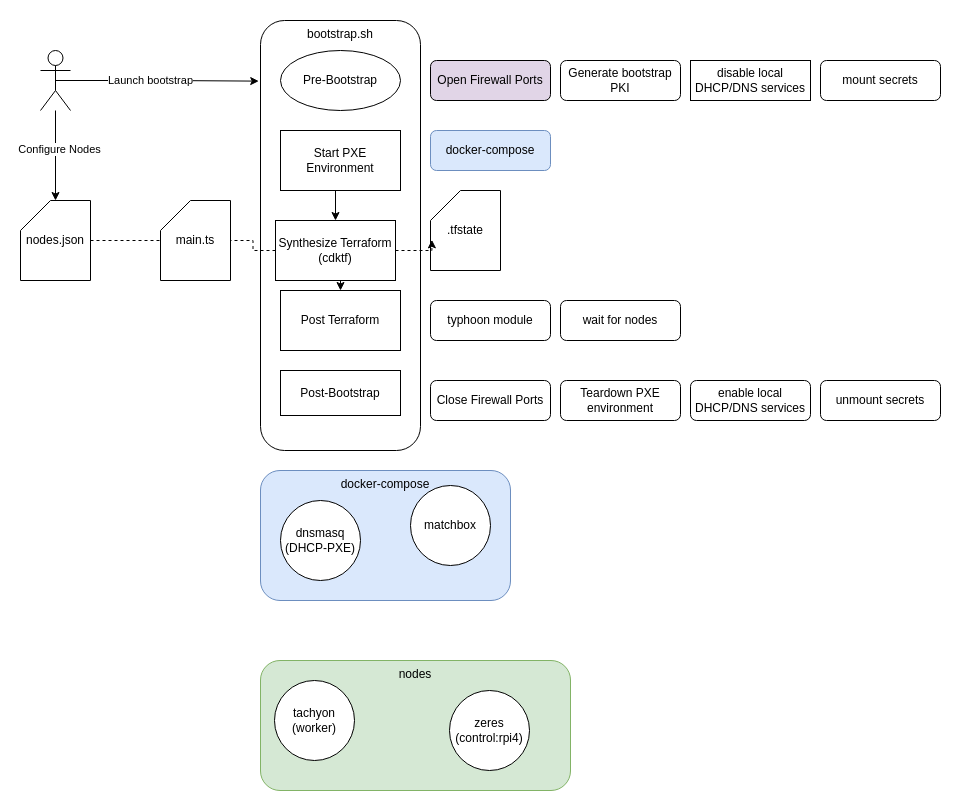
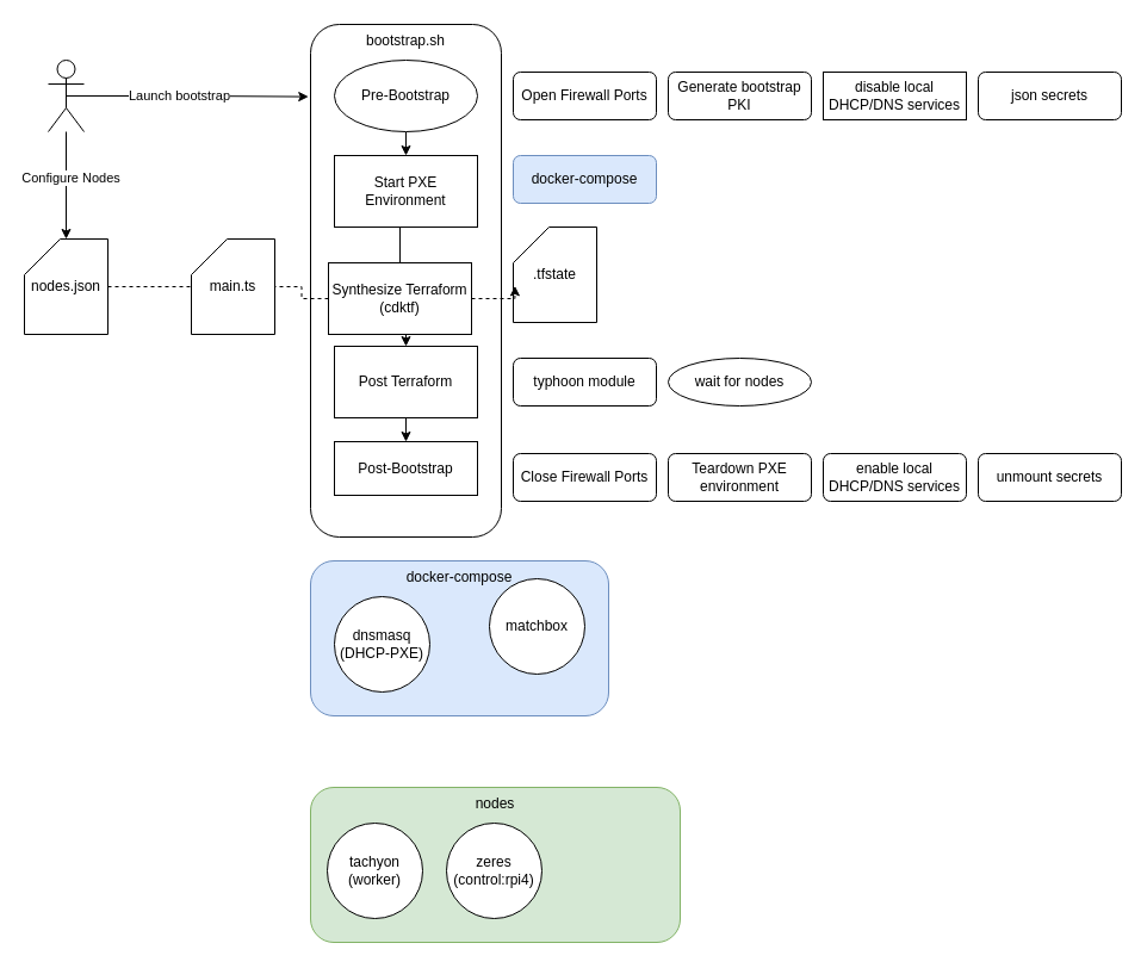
  <mxCell id="0" />
  <mxCell id="1" parent="0" />
  <mxCell id="2" value="nodes" style="rounded=1;whiteSpace=wrap;html=1;horizontal=1;verticalAlign=top;fillColor=#d5e8d4;strokeColor=#82b366;" vertex="1" parent="1"><mxGeometry x="260" y="660" width="310" height="130" as="geometry" /></mxCell>
  <mxCell id="3" value="docker-compose" style="rounded=1;whiteSpace=wrap;html=1;horizontal=1;verticalAlign=top;fillColor=#dae8fc;strokeColor=#6c8ebf;" vertex="1" parent="1"><mxGeometry x="260" y="470" width="250" height="130" as="geometry" /></mxCell>
  <mxCell id="4" value="bootstrap.sh" style="rounded=1;whiteSpace=wrap;html=1;horizontal=1;verticalAlign=top;fillColor=none;" vertex="1" parent="1"><mxGeometry x="260" y="20" width="160" height="430" as="geometry" /></mxCell>
  <mxCell id="5" value="" style="edgeStyle=orthogonalEdgeStyle;rounded=0;orthogonalLoop=1;jettySize=auto;html=1;" edge="1" parent="1" source="7" target="18"><mxGeometry relative="1" as="geometry" /></mxCell>
  <mxCell id="6" value="Configure Nodes" style="edgeLabel;html=1;align=center;verticalAlign=middle;resizable=0;points=[];" vertex="1" connectable="0" parent="5"><mxGeometry x="-0.164" y="3" relative="1" as="geometry"><mxPoint as="offset" /></mxGeometry></mxCell>
  <mxCell id="7" value="&lt;div&gt;&lt;br&gt;&lt;/div&gt;&lt;div&gt;&lt;br&gt;&lt;/div&gt;" style="shape=umlActor;verticalLabelPosition=bottom;verticalAlign=middle;html=1;outlineConnect=0;horizontal=0;" vertex="1" parent="1"><mxGeometry x="40" y="50" width="30" height="60" as="geometry" /></mxCell>
+ <mxCell id="8" style="edgeStyle=orthogonalEdgeStyle;rounded=0;orthogonalLoop=1;jettySize=auto;html=1;exitX=0.5;exitY=1;exitDx=0;exitDy=0;entryX=0.5;entryY=0;entryDx=0;entryDy=0;" edge="1" parent="1" source="9" target="12"><mxGeometry relative="1" as="geometry" /></mxCell>
  <mxCell id="9" value="Pre-Bootstrap" style="ellipse;whiteSpace=wrap;html=1;" vertex="1" parent="1"><mxGeometry x="280" y="50" width="120" height="60" as="geometry" /></mxCell>
  <mxCell id="10" value="Post-Bootstrap" style="rounded=0;whiteSpace=wrap;html=1;" vertex="1" parent="1"><mxGeometry x="280" y="370" width="120" height="45" as="geometry" /></mxCell>
- <mxCell id="11" style="edgeStyle=orthogonalEdgeStyle;rounded=0;orthogonalLoop=1;jettySize=auto;html=1;exitX=0.5;exitY=1;exitDx=0;exitDy=0;entryX=0.5;entryY=0;entryDx=0;entryDy=0;" edge="1" parent="1" source="12" target="14"><mxGeometry relative="1" as="geometry" /></mxCell>
+ <mxCell id="11" style="edgeStyle=orthogonalEdgeStyle;rounded=0;orthogonalLoop=1;jettySize=auto;html=1;exitX=0.5;exitY=1;exitDx=0;exitDy=0;entryX=0.5;entryY=0;entryDx=0;entryDy=0;endArrow=none;" edge="1" parent="1" source="12" target="14"><mxGeometry relative="1" as="geometry" /></mxCell>
  <mxCell id="12" value="Start PXE Environment" style="rounded=0;whiteSpace=wrap;html=1;" vertex="1" parent="1"><mxGeometry x="280" y="130" width="120" height="60" as="geometry" /></mxCell>
  <mxCell id="13" style="edgeStyle=orthogonalEdgeStyle;rounded=0;orthogonalLoop=1;jettySize=auto;html=1;exitX=0.5;exitY=1;exitDx=0;exitDy=0;entryX=0.5;entryY=0;entryDx=0;entryDy=0;" edge="1" parent="1" source="14" target="16"><mxGeometry relative="1" as="geometry" /></mxCell>
  <mxCell id="14" value="&lt;div&gt;Synthesize Terraform&lt;/div&gt;&lt;div&gt;(cdktf)&lt;br&gt;&lt;/div&gt;" style="rounded=0;whiteSpace=wrap;html=1;" vertex="1" parent="1"><mxGeometry x="275" y="220" width="120" height="60" as="geometry" /></mxCell>
+ <mxCell id="15" style="edgeStyle=orthogonalEdgeStyle;rounded=0;orthogonalLoop=1;jettySize=auto;html=1;exitX=0.5;exitY=1;exitDx=0;exitDy=0;entryX=0.5;entryY=0;entryDx=0;entryDy=0;" edge="1" parent="1" source="16" target="10"><mxGeometry relative="1" as="geometry"><mxPoint x="340" y="370" as="targetPoint" /></mxGeometry></mxCell>
  <mxCell id="16" value="Post Terraform" style="rounded=0;whiteSpace=wrap;html=1;" vertex="1" parent="1"><mxGeometry x="280" y="290" width="120" height="60" as="geometry" /></mxCell>
  <mxCell id="17" value="main.ts" style="shape=card;whiteSpace=wrap;html=1;" vertex="1" parent="1"><mxGeometry x="160" y="200" width="70" height="80" as="geometry" /></mxCell>
  <mxCell id="18" value="nodes.json" style="shape=card;whiteSpace=wrap;html=1;" vertex="1" parent="1"><mxGeometry x="20" y="200" width="70" height="80" as="geometry" /></mxCell>
  <mxCell id="19" style="edgeStyle=orthogonalEdgeStyle;rounded=0;orthogonalLoop=1;jettySize=auto;html=1;exitX=0;exitY=0.5;exitDx=0;exitDy=0;entryX=1;entryY=0.5;entryDx=0;entryDy=0;entryPerimeter=0;dashed=1;endArrow=none;endFill=0;" edge="1" parent="1" source="14" target="17"><mxGeometry relative="1" as="geometry" /></mxCell>
  <mxCell id="20" value=".tfstate" style="shape=card;whiteSpace=wrap;html=1;" vertex="1" parent="1"><mxGeometry x="430" y="190" width="70" height="80" as="geometry" /></mxCell>
  <mxCell id="21" style="edgeStyle=orthogonalEdgeStyle;rounded=0;orthogonalLoop=1;jettySize=auto;html=1;exitX=1;exitY=0.5;exitDx=0;exitDy=0;entryX=0.02;entryY=0.617;entryDx=0;entryDy=0;entryPerimeter=0;dashed=1;" edge="1" parent="1" source="14" target="20"><mxGeometry relative="1" as="geometry" /></mxCell>
  <mxCell id="22" value="dnsmasq&lt;br&gt;(DHCP-PXE)" style="ellipse;whiteSpace=wrap;html=1;aspect=fixed;" vertex="1" parent="1"><mxGeometry x="280" y="500" width="80" height="80" as="geometry" /></mxCell>
  <mxCell id="23" value="matchbox" style="ellipse;whiteSpace=wrap;html=1;aspect=fixed;" vertex="1" parent="1"><mxGeometry x="410" y="485" width="80" height="80" as="geometry" /></mxCell>
- <mxCell id="24" value="Open Firewall Ports" style="rounded=1;whiteSpace=wrap;html=1;fillColor=#e1d5e7;" vertex="1" parent="1"><mxGeometry x="430" y="60" width="120" height="40" as="geometry" /></mxCell>
+ <mxCell id="24" value="Open Firewall Ports" style="rounded=1;whiteSpace=wrap;html=1;" vertex="1" parent="1"><mxGeometry x="430" y="60" width="120" height="40" as="geometry" /></mxCell>
  <mxCell id="25" value="Generate bootstrap PKI" style="rounded=1;whiteSpace=wrap;html=1;" vertex="1" parent="1"><mxGeometry x="560" y="60" width="120" height="40" as="geometry" /></mxCell>
  <mxCell id="26" value="disable local DHCP/DNS services" style="whiteSpace=wrap;html=1;rounded=0;" vertex="1" parent="1"><mxGeometry x="690" y="60" width="120" height="40" as="geometry" /></mxCell>
  <mxCell id="27" value="Close Firewall Ports" style="rounded=1;whiteSpace=wrap;html=1;" vertex="1" parent="1"><mxGeometry x="430" y="380" width="120" height="40" as="geometry" /></mxCell>
  <mxCell id="28" value="Teardown PXE environment" style="rounded=1;whiteSpace=wrap;html=1;" vertex="1" parent="1"><mxGeometry x="560" y="380" width="120" height="40" as="geometry" /></mxCell>
  <mxCell id="29" value="enable local DHCP/DNS services" style="rounded=1;whiteSpace=wrap;html=1;" vertex="1" parent="1"><mxGeometry x="690" y="380" width="120" height="40" as="geometry" /></mxCell>
  <mxCell id="30" value="docker-compose" style="rounded=1;whiteSpace=wrap;html=1;fillColor=#dae8fc;strokeColor=#6c8ebf;" vertex="1" parent="1"><mxGeometry x="430" y="130" width="120" height="40" as="geometry" /></mxCell>
  <mxCell id="31" value="typhoon module" style="rounded=1;whiteSpace=wrap;html=1;" vertex="1" parent="1"><mxGeometry x="430" y="300" width="120" height="40" as="geometry" /></mxCell>
  <mxCell id="32" style="edgeStyle=orthogonalEdgeStyle;rounded=0;orthogonalLoop=1;jettySize=auto;html=1;exitX=1;exitY=0.5;exitDx=0;exitDy=0;exitPerimeter=0;entryX=0;entryY=0.5;entryDx=0;entryDy=0;entryPerimeter=0;dashed=1;endArrow=none;endFill=0;" edge="1" parent="1" source="18" target="17"><mxGeometry relative="1" as="geometry" /></mxCell>
  <mxCell id="33" style="edgeStyle=orthogonalEdgeStyle;rounded=0;orthogonalLoop=1;jettySize=auto;html=1;exitX=0.5;exitY=0.5;exitDx=0;exitDy=0;exitPerimeter=0;entryX=-0.011;entryY=0.141;entryDx=0;entryDy=0;entryPerimeter=0;" edge="1" parent="1" source="7" target="4"><mxGeometry relative="1" as="geometry" /></mxCell>
  <mxCell id="34" value="Launch bootstrap" style="edgeLabel;html=1;align=center;verticalAlign=middle;resizable=0;points=[];" vertex="1" connectable="0" parent="33"><mxGeometry x="0.412" y="1" relative="1" as="geometry"><mxPoint x="-49" as="offset" /></mxGeometry></mxCell>
- <mxCell id="35" value="mount secrets" style="rounded=1;whiteSpace=wrap;html=1;" vertex="1" parent="1"><mxGeometry x="820" y="60" width="120" height="40" as="geometry" /></mxCell>
+ <mxCell id="35" value="json secrets" style="rounded=1;whiteSpace=wrap;html=1;" vertex="1" parent="1"><mxGeometry x="820" y="60" width="120" height="40" as="geometry" /></mxCell>
  <mxCell id="36" value="unmount secrets" style="rounded=1;whiteSpace=wrap;html=1;" vertex="1" parent="1"><mxGeometry x="820" y="380" width="120" height="40" as="geometry" /></mxCell>
- <mxCell id="37" value="wait for nodes" style="rounded=1;whiteSpace=wrap;html=1;" vertex="1" parent="1"><mxGeometry x="560" y="300" width="120" height="40" as="geometry" /></mxCell>
- <mxCell id="38" value="tachyon&lt;br&gt;(worker)" style="ellipse;whiteSpace=wrap;html=1;aspect=fixed;" vertex="1" parent="1"><mxGeometry x="274" y="680" width="80" height="80" as="geometry" /></mxCell>
- <mxCell id="39" value="zeres&lt;br&gt;(control:rpi4)" style="ellipse;whiteSpace=wrap;html=1;aspect=fixed;" vertex="1" parent="1"><mxGeometry x="449" y="690" width="80" height="80" as="geometry" /></mxCell>
+ <mxCell id="37" value="wait for nodes" style="ellipse;whiteSpace=wrap;html=1;" vertex="1" parent="1"><mxGeometry x="560" y="300" width="120" height="40" as="geometry" /></mxCell>
+ <mxCell id="38" value="tachyon&lt;br&gt;(worker)" style="ellipse;whiteSpace=wrap;html=1;aspect=fixed;" vertex="1" parent="1"><mxGeometry x="274" y="690" width="80" height="80" as="geometry" /></mxCell>
+ <mxCell id="39" value="zeres&lt;br&gt;(control:rpi4)" style="ellipse;whiteSpace=wrap;html=1;aspect=fixed;" vertex="1" parent="1"><mxGeometry x="374" y="690" width="80" height="80" as="geometry" /></mxCell>
